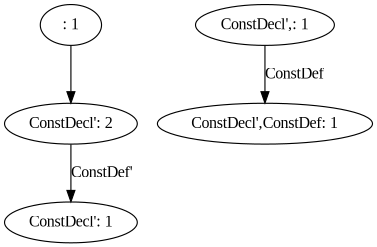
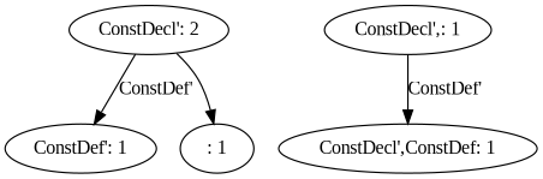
  digraph {
    fontname="Liberation Serif"
    node [fontname="Liberation Serif"]
    edge [fontname="Liberation Serif"]
    n1 [label="ConstDecl': 2"]
-   n2 [label="ConstDecl': 1"]
+   n2 [label="ConstDef': 1"]
    n3 [label=": 1"]
    n4 [label="ConstDecl',: 1"]
    n5 [label="ConstDecl',ConstDef: 1"]
    n1 -> n2 [label="ConstDef'"]
-   n3 -> n1
-   n4 -> n5 [label=ConstDef]
+   n1 -> n3
+   n4 -> n5 [label="ConstDef'"]
  }
